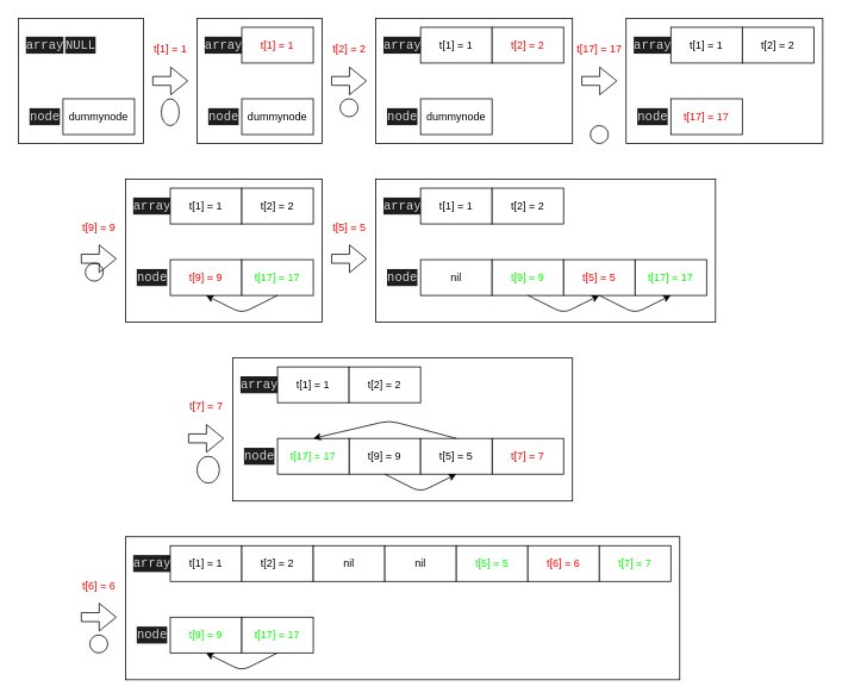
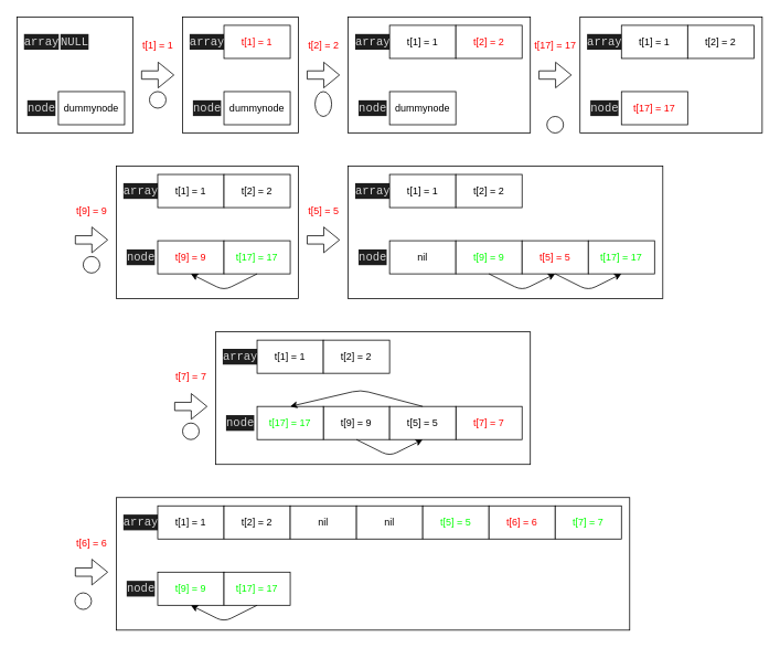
  <mxCell id="0" />
  <mxCell id="1" parent="0" />
  <mxCell id="2" value="dummynode" style="rounded=0;whiteSpace=wrap;html=1;" parent="1" vertex="1"><mxGeometry x="70" y="110" width="80" height="40" as="geometry" /></mxCell>
  <mxCell id="3" value="&lt;div style=&quot;color: rgb(212, 212, 212); background-color: rgb(30, 30, 30); font-family: Consolas, &amp;quot;Courier New&amp;quot;, monospace; font-size: 14px; line-height: 19px;&quot;&gt;array&lt;/div&gt;" style="text;html=1;strokeColor=none;fillColor=none;align=center;verticalAlign=middle;whiteSpace=wrap;rounded=0;" parent="1" vertex="1"><mxGeometry x="20" y="35" width="60" height="30" as="geometry" /></mxCell>
  <mxCell id="4" value="&lt;div style=&quot;color: rgb(212, 212, 212); background-color: rgb(30, 30, 30); font-family: Consolas, &amp;quot;Courier New&amp;quot;, monospace; font-size: 14px; line-height: 19px;&quot;&gt;&lt;div style=&quot;line-height: 19px;&quot;&gt;node&lt;/div&gt;&lt;/div&gt;" style="text;html=1;strokeColor=none;fillColor=none;align=center;verticalAlign=middle;whiteSpace=wrap;rounded=0;" parent="1" vertex="1"><mxGeometry x="20" y="115" width="60" height="30" as="geometry" /></mxCell>
  <mxCell id="5" value="&lt;div style=&quot;color: rgb(212, 212, 212); background-color: rgb(30, 30, 30); font-family: Consolas, &amp;quot;Courier New&amp;quot;, monospace; font-size: 14px; line-height: 19px;&quot;&gt;NULL&lt;/div&gt;" style="text;html=1;strokeColor=none;fillColor=none;align=center;verticalAlign=middle;whiteSpace=wrap;rounded=0;" parent="1" vertex="1"><mxGeometry x="60" y="35" width="60" height="30" as="geometry" /></mxCell>
  <mxCell id="6" value="&lt;div style=&quot;color: rgb(212, 212, 212); background-color: rgb(30, 30, 30); font-family: Consolas, &amp;quot;Courier New&amp;quot;, monospace; font-size: 14px; line-height: 19px;&quot;&gt;array&lt;/div&gt;" style="text;html=1;strokeColor=none;fillColor=none;align=center;verticalAlign=middle;whiteSpace=wrap;rounded=0;" parent="1" vertex="1"><mxGeometry x="220" y="35" width="60" height="30" as="geometry" /></mxCell>
  <mxCell id="7" value="&lt;div style=&quot;color: rgb(212, 212, 212); background-color: rgb(30, 30, 30); font-family: Consolas, &amp;quot;Courier New&amp;quot;, monospace; font-size: 14px; line-height: 19px;&quot;&gt;&lt;div style=&quot;line-height: 19px;&quot;&gt;node&lt;/div&gt;&lt;/div&gt;" style="text;html=1;strokeColor=none;fillColor=none;align=center;verticalAlign=middle;whiteSpace=wrap;rounded=0;" parent="1" vertex="1"><mxGeometry x="220" y="115" width="60" height="30" as="geometry" /></mxCell>
  <mxCell id="8" value="&lt;font color=&quot;#ff0000&quot;&gt;t[1] = 1&lt;/font&gt;" style="rounded=0;whiteSpace=wrap;html=1;" parent="1" vertex="1"><mxGeometry x="270" y="30" width="80" height="40" as="geometry" /></mxCell>
  <mxCell id="9" value="dummynode" style="rounded=0;whiteSpace=wrap;html=1;" parent="1" vertex="1"><mxGeometry x="270" y="110" width="80" height="40" as="geometry" /></mxCell>
  <mxCell id="10" value="&lt;div style=&quot;color: rgb(212, 212, 212); background-color: rgb(30, 30, 30); font-family: Consolas, &amp;quot;Courier New&amp;quot;, monospace; font-size: 14px; line-height: 19px;&quot;&gt;array&lt;/div&gt;" style="text;html=1;strokeColor=none;fillColor=none;align=center;verticalAlign=middle;whiteSpace=wrap;rounded=0;" parent="1" vertex="1"><mxGeometry x="420" y="35" width="60" height="30" as="geometry" /></mxCell>
  <mxCell id="11" value="&lt;div style=&quot;color: rgb(212, 212, 212); background-color: rgb(30, 30, 30); font-family: Consolas, &amp;quot;Courier New&amp;quot;, monospace; font-size: 14px; line-height: 19px;&quot;&gt;&lt;div style=&quot;line-height: 19px;&quot;&gt;node&lt;/div&gt;&lt;/div&gt;" style="text;html=1;strokeColor=none;fillColor=none;align=center;verticalAlign=middle;whiteSpace=wrap;rounded=0;" parent="1" vertex="1"><mxGeometry x="420" y="115" width="60" height="30" as="geometry" /></mxCell>
  <mxCell id="12" value="t[1] = 1" style="rounded=0;whiteSpace=wrap;html=1;" parent="1" vertex="1"><mxGeometry x="470" y="30" width="80" height="40" as="geometry" /></mxCell>
  <mxCell id="13" value="dummynode" style="rounded=0;whiteSpace=wrap;html=1;" parent="1" vertex="1"><mxGeometry x="470" y="110" width="80" height="40" as="geometry" /></mxCell>
  <mxCell id="14" value="&lt;font&gt;t[2] = 2&lt;/font&gt;" style="rounded=0;whiteSpace=wrap;html=1;fontColor=#FF0000;" parent="1" vertex="1"><mxGeometry x="550" y="30" width="80" height="40" as="geometry" /></mxCell>
  <mxCell id="15" value="&lt;div style=&quot;color: rgb(212, 212, 212); background-color: rgb(30, 30, 30); font-family: Consolas, &amp;quot;Courier New&amp;quot;, monospace; font-size: 14px; line-height: 19px;&quot;&gt;array&lt;/div&gt;" style="text;html=1;strokeColor=none;fillColor=none;align=center;verticalAlign=middle;whiteSpace=wrap;rounded=0;" parent="1" vertex="1"><mxGeometry x="700" y="35" width="60" height="30" as="geometry" /></mxCell>
  <mxCell id="16" value="&lt;div style=&quot;color: rgb(212, 212, 212); background-color: rgb(30, 30, 30); font-family: Consolas, &amp;quot;Courier New&amp;quot;, monospace; font-size: 14px; line-height: 19px;&quot;&gt;&lt;div style=&quot;line-height: 19px;&quot;&gt;node&lt;/div&gt;&lt;/div&gt;" style="text;html=1;strokeColor=none;fillColor=none;align=center;verticalAlign=middle;whiteSpace=wrap;rounded=0;" parent="1" vertex="1"><mxGeometry x="700" y="115" width="60" height="30" as="geometry" /></mxCell>
  <mxCell id="17" value="t[1] = 1" style="rounded=0;whiteSpace=wrap;html=1;" parent="1" vertex="1"><mxGeometry x="750" y="30" width="80" height="40" as="geometry" /></mxCell>
  <mxCell id="18" value="&lt;font&gt;t[17] = 17&lt;/font&gt;" style="rounded=0;whiteSpace=wrap;html=1;fontColor=#FF0000;" parent="1" vertex="1"><mxGeometry x="750" y="110" width="80" height="40" as="geometry" /></mxCell>
  <mxCell id="19" value="t[2] = 2" style="rounded=0;whiteSpace=wrap;html=1;" parent="1" vertex="1"><mxGeometry x="830" y="30" width="80" height="40" as="geometry" /></mxCell>
  <mxCell id="20" value="&lt;div style=&quot;color: rgb(212, 212, 212); background-color: rgb(30, 30, 30); font-family: Consolas, &amp;quot;Courier New&amp;quot;, monospace; font-size: 14px; line-height: 19px;&quot;&gt;array&lt;/div&gt;" style="text;html=1;strokeColor=none;fillColor=none;align=center;verticalAlign=middle;whiteSpace=wrap;rounded=0;" parent="1" vertex="1"><mxGeometry x="140" y="215" width="60" height="30" as="geometry" /></mxCell>
  <mxCell id="21" value="&lt;div style=&quot;color: rgb(212, 212, 212); background-color: rgb(30, 30, 30); font-family: Consolas, &amp;quot;Courier New&amp;quot;, monospace; font-size: 14px; line-height: 19px;&quot;&gt;&lt;div style=&quot;line-height: 19px;&quot;&gt;node&lt;/div&gt;&lt;/div&gt;" style="text;html=1;strokeColor=none;fillColor=none;align=center;verticalAlign=middle;whiteSpace=wrap;rounded=0;" parent="1" vertex="1"><mxGeometry x="140" y="295" width="60" height="30" as="geometry" /></mxCell>
  <mxCell id="22" value="t[1] = 1" style="rounded=0;whiteSpace=wrap;html=1;" parent="1" vertex="1"><mxGeometry x="190" y="210" width="80" height="40" as="geometry" /></mxCell>
  <mxCell id="23" value="&lt;font color=&quot;#ff0000&quot;&gt;t[9] = 9&lt;/font&gt;" style="rounded=0;whiteSpace=wrap;html=1;" parent="1" vertex="1"><mxGeometry x="190" y="290" width="80" height="40" as="geometry" /></mxCell>
  <mxCell id="24" value="t[2] = 2" style="rounded=0;whiteSpace=wrap;html=1;" parent="1" vertex="1"><mxGeometry x="270" y="210" width="80" height="40" as="geometry" /></mxCell>
  <mxCell id="25" value="&lt;font color=&quot;#00ff00&quot;&gt;t[17] = 17&lt;/font&gt;" style="rounded=0;whiteSpace=wrap;html=1;" parent="1" vertex="1"><mxGeometry x="270" y="290" width="80" height="40" as="geometry" /></mxCell>
  <mxCell id="26" value="&lt;div style=&quot;color: rgb(212, 212, 212); background-color: rgb(30, 30, 30); font-family: Consolas, &amp;quot;Courier New&amp;quot;, monospace; font-size: 14px; line-height: 19px;&quot;&gt;array&lt;/div&gt;" style="text;html=1;strokeColor=none;fillColor=none;align=center;verticalAlign=middle;whiteSpace=wrap;rounded=0;" parent="1" vertex="1"><mxGeometry x="420" y="215" width="60" height="30" as="geometry" /></mxCell>
  <mxCell id="27" value="&lt;div style=&quot;color: rgb(212, 212, 212); background-color: rgb(30, 30, 30); font-family: Consolas, &amp;quot;Courier New&amp;quot;, monospace; font-size: 14px; line-height: 19px;&quot;&gt;&lt;div style=&quot;line-height: 19px;&quot;&gt;node&lt;/div&gt;&lt;/div&gt;" style="text;html=1;strokeColor=none;fillColor=none;align=center;verticalAlign=middle;whiteSpace=wrap;rounded=0;" parent="1" vertex="1"><mxGeometry x="420" y="295" width="60" height="30" as="geometry" /></mxCell>
  <mxCell id="28" value="t[1] = 1" style="rounded=0;whiteSpace=wrap;html=1;" parent="1" vertex="1"><mxGeometry x="470" y="210" width="80" height="40" as="geometry" /></mxCell>
  <mxCell id="29" value="nil" style="rounded=0;whiteSpace=wrap;html=1;" parent="1" vertex="1"><mxGeometry x="470" y="290" width="80" height="40" as="geometry" /></mxCell>
  <mxCell id="30" value="t[2] = 2" style="rounded=0;whiteSpace=wrap;html=1;" parent="1" vertex="1"><mxGeometry x="550" y="210" width="80" height="40" as="geometry" /></mxCell>
  <mxCell id="31" value="t[9] = 9" style="rounded=0;whiteSpace=wrap;html=1;fontColor=#00FF00;" parent="1" vertex="1"><mxGeometry x="550" y="290" width="80" height="40" as="geometry" /></mxCell>
  <mxCell id="32" value="&lt;font color=&quot;#ff0000&quot;&gt;t[5] = 5&lt;/font&gt;" style="rounded=0;whiteSpace=wrap;html=1;" parent="1" vertex="1"><mxGeometry x="630" y="290" width="80" height="40" as="geometry" /></mxCell>
  <mxCell id="33" value="t[17] = 17" style="rounded=0;whiteSpace=wrap;html=1;fontColor=#00FF00;" parent="1" vertex="1"><mxGeometry x="710" y="290" width="80" height="40" as="geometry" /></mxCell>
  <mxCell id="34" value="&lt;div style=&quot;color: rgb(212, 212, 212); background-color: rgb(30, 30, 30); font-family: Consolas, &amp;quot;Courier New&amp;quot;, monospace; font-size: 14px; line-height: 19px;&quot;&gt;array&lt;/div&gt;" style="text;html=1;strokeColor=none;fillColor=none;align=center;verticalAlign=middle;whiteSpace=wrap;rounded=0;" parent="1" vertex="1"><mxGeometry x="260" y="415" width="60" height="30" as="geometry" /></mxCell>
  <mxCell id="35" value="&lt;div style=&quot;color: rgb(212, 212, 212); background-color: rgb(30, 30, 30); font-family: Consolas, &amp;quot;Courier New&amp;quot;, monospace; font-size: 14px; line-height: 19px;&quot;&gt;&lt;div style=&quot;line-height: 19px;&quot;&gt;node&lt;/div&gt;&lt;/div&gt;" style="text;html=1;strokeColor=none;fillColor=none;align=center;verticalAlign=middle;whiteSpace=wrap;rounded=0;" parent="1" vertex="1"><mxGeometry x="260" y="495" width="60" height="30" as="geometry" /></mxCell>
  <mxCell id="36" value="t[1] = 1" style="rounded=0;whiteSpace=wrap;html=1;" parent="1" vertex="1"><mxGeometry x="310" y="410" width="80" height="40" as="geometry" /></mxCell>
  <mxCell id="37" value="t[7] = 7" style="rounded=0;whiteSpace=wrap;html=1;fontColor=#FF0000;" parent="1" vertex="1"><mxGeometry x="550" y="490" width="80" height="40" as="geometry" /></mxCell>
  <mxCell id="38" value="t[2] = 2" style="rounded=0;whiteSpace=wrap;html=1;" parent="1" vertex="1"><mxGeometry x="390" y="410" width="80" height="40" as="geometry" /></mxCell>
  <mxCell id="39" value="t[9] = 9" style="rounded=0;whiteSpace=wrap;html=1;" parent="1" vertex="1"><mxGeometry x="390" y="490" width="80" height="40" as="geometry" /></mxCell>
  <mxCell id="40" value="t[5] = 5" style="rounded=0;whiteSpace=wrap;html=1;" parent="1" vertex="1"><mxGeometry x="470" y="490" width="80" height="40" as="geometry" /></mxCell>
  <mxCell id="41" value="t[17] = 17" style="rounded=0;whiteSpace=wrap;html=1;fontColor=#00FF00;" parent="1" vertex="1"><mxGeometry x="310" y="490" width="80" height="40" as="geometry" /></mxCell>
  <mxCell id="42" value="" style="endArrow=classic;html=1;entryX=0.5;entryY=1;entryDx=0;entryDy=0;" parent="1" target="23" edge="1"><mxGeometry width="50" height="50" relative="1" as="geometry"><mxPoint x="310" y="330" as="sourcePoint" /><mxPoint x="360" y="280" as="targetPoint" /><Array as="points"><mxPoint x="270" y="350" /></Array></mxGeometry></mxCell>
  <mxCell id="43" value="" style="endArrow=classic;html=1;exitX=0.5;exitY=1;exitDx=0;exitDy=0;entryX=0.5;entryY=1;entryDx=0;entryDy=0;" parent="1" source="31" target="32" edge="1"><mxGeometry width="50" height="50" relative="1" as="geometry"><mxPoint x="510" y="370" as="sourcePoint" /><mxPoint x="560" y="320" as="targetPoint" /><Array as="points"><mxPoint x="630" y="350" /></Array></mxGeometry></mxCell>
  <mxCell id="44" value="" style="endArrow=classic;html=1;exitX=0.5;exitY=1;exitDx=0;exitDy=0;entryX=0.5;entryY=1;entryDx=0;entryDy=0;" parent="1" source="39" target="40" edge="1"><mxGeometry width="50" height="50" relative="1" as="geometry"><mxPoint x="600" y="510" as="sourcePoint" /><mxPoint x="650" y="460" as="targetPoint" /><Array as="points"><mxPoint x="470" y="550" /></Array></mxGeometry></mxCell>
  <mxCell id="45" value="" style="rounded=0;whiteSpace=wrap;html=1;fillColor=none;" parent="1" vertex="1"><mxGeometry x="20" y="20" width="140" height="140" as="geometry" /></mxCell>
  <mxCell id="46" value="" style="rounded=0;whiteSpace=wrap;html=1;fillColor=none;" parent="1" vertex="1"><mxGeometry x="420" y="20" width="220" height="140" as="geometry" /></mxCell>
  <mxCell id="47" value="" style="rounded=0;whiteSpace=wrap;html=1;fillColor=none;" parent="1" vertex="1"><mxGeometry x="700" y="20" width="220" height="140" as="geometry" /></mxCell>
  <mxCell id="48" value="" style="rounded=0;whiteSpace=wrap;html=1;fillColor=none;" parent="1" vertex="1"><mxGeometry x="140" y="200" width="220" height="160" as="geometry" /></mxCell>
  <mxCell id="49" value="" style="rounded=0;whiteSpace=wrap;html=1;fillColor=none;" parent="1" vertex="1"><mxGeometry x="420" y="200" width="380" height="160" as="geometry" /></mxCell>
  <mxCell id="50" value="" style="rounded=0;whiteSpace=wrap;html=1;fillColor=none;" parent="1" vertex="1"><mxGeometry x="260" y="400" width="380" height="160" as="geometry" /></mxCell>
  <mxCell id="51" value="" style="shape=flexArrow;endArrow=classic;html=1;" parent="1" edge="1"><mxGeometry width="50" height="50" relative="1" as="geometry"><mxPoint x="170" y="90" as="sourcePoint" /><mxPoint x="210" y="90" as="targetPoint" /></mxGeometry></mxCell>
  <mxCell id="52" value="&lt;font color=&quot;#ff0000&quot;&gt;t[1] = 1&lt;/font&gt;" style="text;html=1;align=center;verticalAlign=middle;resizable=0;points=[];autosize=1;strokeColor=none;fillColor=none;" parent="1" vertex="1"><mxGeometry x="160" y="40" width="60" height="30" as="geometry" /></mxCell>
  <mxCell id="53" value="" style="rounded=0;whiteSpace=wrap;html=1;fillColor=none;" parent="1" vertex="1"><mxGeometry x="220" y="20" width="140" height="140" as="geometry" /></mxCell>
  <mxCell id="54" value="" style="shape=flexArrow;endArrow=classic;html=1;" parent="1" edge="1"><mxGeometry width="50" height="50" relative="1" as="geometry"><mxPoint x="370" y="90" as="sourcePoint" /><mxPoint x="410" y="90" as="targetPoint" /></mxGeometry></mxCell>
  <mxCell id="55" value="t[2] = 2" style="text;html=1;align=center;verticalAlign=middle;resizable=0;points=[];autosize=1;strokeColor=none;fillColor=none;fontColor=#FF0000;" parent="1" vertex="1"><mxGeometry x="360" y="40" width="60" height="30" as="geometry" /></mxCell>
  <mxCell id="56" value="" style="shape=flexArrow;endArrow=classic;html=1;" parent="1" edge="1"><mxGeometry width="50" height="50" relative="1" as="geometry"><mxPoint x="650" y="90" as="sourcePoint" /><mxPoint x="690" y="90" as="targetPoint" /></mxGeometry></mxCell>
  <mxCell id="57" value="t[17] = 17" style="text;html=1;align=center;verticalAlign=middle;resizable=0;points=[];autosize=1;strokeColor=none;fillColor=none;fontColor=#FF0000;" parent="1" vertex="1"><mxGeometry x="635" y="40" width="70" height="30" as="geometry" /></mxCell>
  <mxCell id="58" value="" style="shape=flexArrow;endArrow=classic;html=1;" parent="1" edge="1"><mxGeometry width="50" height="50" relative="1" as="geometry"><mxPoint x="370" y="289" as="sourcePoint" /><mxPoint x="410" y="289" as="targetPoint" /></mxGeometry></mxCell>
  <mxCell id="59" value="t[5] = 5" style="text;html=1;align=center;verticalAlign=middle;resizable=0;points=[];autosize=1;strokeColor=none;fillColor=none;fontColor=#FF0000;" parent="1" vertex="1"><mxGeometry x="360" y="239" width="60" height="30" as="geometry" /></mxCell>
  <mxCell id="60" value="" style="shape=flexArrow;endArrow=classic;html=1;" parent="1" edge="1"><mxGeometry width="50" height="50" relative="1" as="geometry"><mxPoint x="90" y="289" as="sourcePoint" /><mxPoint x="130" y="289" as="targetPoint" /></mxGeometry></mxCell>
  <mxCell id="61" value="t[9] = 9" style="text;html=1;align=center;verticalAlign=middle;resizable=0;points=[];autosize=1;strokeColor=none;fillColor=none;fontColor=#FF0000;" parent="1" vertex="1"><mxGeometry x="80" y="239" width="60" height="30" as="geometry" /></mxCell>
  <mxCell id="62" value="" style="shape=flexArrow;endArrow=classic;html=1;" parent="1" edge="1"><mxGeometry width="50" height="50" relative="1" as="geometry"><mxPoint x="210" y="490" as="sourcePoint" /><mxPoint x="250" y="490" as="targetPoint" /></mxGeometry></mxCell>
  <mxCell id="63" value="t[7] = 7" style="text;html=1;align=center;verticalAlign=middle;resizable=0;points=[];autosize=1;strokeColor=none;fillColor=none;fontColor=#FF0000;" parent="1" vertex="1"><mxGeometry x="200" y="439" width="60" height="30" as="geometry" /></mxCell>
- <mxCell id="64" value="1" style="ellipse;whiteSpace=wrap;html=1;aspect=fixed;labelBackgroundColor=none;fontColor=#FFFFFF;fillColor=none;" parent="1" vertex="1"><mxGeometry x="180" y="110" width="20" height="30" as="geometry" /></mxCell>
- <mxCell id="65" value="2" style="ellipse;whiteSpace=wrap;html=1;aspect=fixed;labelBackgroundColor=none;fontColor=#FFFFFF;fillColor=none;" parent="1" vertex="1"><mxGeometry x="380" y="110" width="20" height="20" as="geometry" /></mxCell>
+ <mxCell id="64" value="1" style="ellipse;whiteSpace=wrap;html=1;aspect=fixed;labelBackgroundColor=none;fontColor=#FFFFFF;fillColor=none;" parent="1" vertex="1"><mxGeometry x="180" y="110" width="20" height="20" as="geometry" /></mxCell>
+ <mxCell id="65" value="2" style="ellipse;whiteSpace=wrap;html=1;aspect=fixed;labelBackgroundColor=none;fontColor=#FFFFFF;fillColor=none;" parent="1" vertex="1"><mxGeometry x="380" y="110" width="20" height="30" as="geometry" /></mxCell>
  <mxCell id="66" value="3" style="ellipse;whiteSpace=wrap;html=1;aspect=fixed;labelBackgroundColor=none;fontColor=#FFFFFF;fillColor=none;" parent="1" vertex="1"><mxGeometry x="660" y="140" width="20" height="20" as="geometry" /></mxCell>
- <mxCell id="67" value="4" style="ellipse;whiteSpace=wrap;html=1;aspect=fixed;labelBackgroundColor=none;fontColor=#FFFFFF;fillColor=none;" parent="1" vertex="1"><mxGeometry x="95" y="294" width="20" height="20" as="geometry" /></mxCell>
- <mxCell id="68" value="6" style="ellipse;whiteSpace=wrap;html=1;aspect=fixed;labelBackgroundColor=none;fontColor=#FFFFFF;fillColor=none;" vertex="1" parent="1"><mxGeometry x="220" y="510" width="25" height="30" as="geometry" /></mxCell>
+ <mxCell id="67" value="4" style="ellipse;whiteSpace=wrap;html=1;aspect=fixed;labelBackgroundColor=none;fontColor=#FFFFFF;fillColor=none;" parent="1" vertex="1"><mxGeometry x="100" y="309" width="20" height="20" as="geometry" /></mxCell>
+ <mxCell id="68" value="6" style="ellipse;whiteSpace=wrap;html=1;aspect=fixed;labelBackgroundColor=none;fontColor=#FFFFFF;fillColor=none;" vertex="1" parent="1"><mxGeometry x="220" y="510" width="20" height="20" as="geometry" /></mxCell>
  <mxCell id="69" value="" style="endArrow=classic;html=1;exitX=0.5;exitY=1;exitDx=0;exitDy=0;entryX=0.5;entryY=1;entryDx=0;entryDy=0;" edge="1" parent="1"><mxGeometry width="50" height="50" relative="1" as="geometry"><mxPoint x="670" y="330" as="sourcePoint" /><mxPoint x="750" y="330" as="targetPoint" /><Array as="points"><mxPoint x="710" y="350" /></Array></mxGeometry></mxCell>
  <mxCell id="70" value="&lt;div style=&quot;color: rgb(212, 212, 212); background-color: rgb(30, 30, 30); font-family: Consolas, &amp;quot;Courier New&amp;quot;, monospace; font-size: 14px; line-height: 19px;&quot;&gt;array&lt;/div&gt;" style="text;html=1;strokeColor=none;fillColor=none;align=center;verticalAlign=middle;whiteSpace=wrap;rounded=0;" vertex="1" parent="1"><mxGeometry x="140" y="615" width="60" height="30" as="geometry" /></mxCell>
  <mxCell id="71" value="&lt;div style=&quot;color: rgb(212, 212, 212); background-color: rgb(30, 30, 30); font-family: Consolas, &amp;quot;Courier New&amp;quot;, monospace; font-size: 14px; line-height: 19px;&quot;&gt;&lt;div style=&quot;line-height: 19px;&quot;&gt;node&lt;/div&gt;&lt;/div&gt;" style="text;html=1;strokeColor=none;fillColor=none;align=center;verticalAlign=middle;whiteSpace=wrap;rounded=0;" vertex="1" parent="1"><mxGeometry x="140" y="695" width="60" height="30" as="geometry" /></mxCell>
  <mxCell id="72" value="t[1] = 1" style="rounded=0;whiteSpace=wrap;html=1;" vertex="1" parent="1"><mxGeometry x="190" y="610" width="80" height="40" as="geometry" /></mxCell>
  <mxCell id="73" value="t[2] = 2" style="rounded=0;whiteSpace=wrap;html=1;" vertex="1" parent="1"><mxGeometry x="270" y="610" width="80" height="40" as="geometry" /></mxCell>
  <mxCell id="74" value="&lt;font color=&quot;#00ff00&quot;&gt;t[9] = 9&lt;/font&gt;" style="rounded=0;whiteSpace=wrap;html=1;" vertex="1" parent="1"><mxGeometry x="190" y="690" width="80" height="40" as="geometry" /></mxCell>
  <mxCell id="75" value="t[17] = 17" style="rounded=0;whiteSpace=wrap;html=1;fontColor=#00FF00;" vertex="1" parent="1"><mxGeometry x="270" y="690" width="80" height="40" as="geometry" /></mxCell>
  <mxCell id="76" value="" style="rounded=0;whiteSpace=wrap;html=1;fillColor=none;" vertex="1" parent="1"><mxGeometry x="140" y="600" width="620" height="160" as="geometry" /></mxCell>
  <mxCell id="77" value="nil" style="rounded=0;whiteSpace=wrap;html=1;" vertex="1" parent="1"><mxGeometry x="350" y="610" width="80" height="40" as="geometry" /></mxCell>
  <mxCell id="78" value="nil" style="rounded=0;whiteSpace=wrap;html=1;" vertex="1" parent="1"><mxGeometry x="430" y="610" width="80" height="40" as="geometry" /></mxCell>
  <mxCell id="79" value="&lt;font color=&quot;#00ff00&quot;&gt;t[5] = 5&lt;/font&gt;" style="rounded=0;whiteSpace=wrap;html=1;" vertex="1" parent="1"><mxGeometry x="510" y="610" width="80" height="40" as="geometry" /></mxCell>
  <mxCell id="80" value="&lt;span style=&quot;color: rgb(255, 0, 0);&quot;&gt;t[6] = 6&lt;/span&gt;" style="rounded=0;whiteSpace=wrap;html=1;fontColor=#00FF00;" vertex="1" parent="1"><mxGeometry x="590" y="610" width="80" height="40" as="geometry" /></mxCell>
  <mxCell id="81" value="&lt;span style=&quot;color: rgb(0, 255, 0);&quot;&gt;t[7] = 7&lt;/span&gt;" style="rounded=0;whiteSpace=wrap;html=1;fontColor=#FF0000;" vertex="1" parent="1"><mxGeometry x="670" y="610" width="80" height="40" as="geometry" /></mxCell>
  <mxCell id="82" value="" style="endArrow=classic;html=1;fontColor=#00FF00;exitX=0.5;exitY=1;exitDx=0;exitDy=0;entryX=0.5;entryY=1;entryDx=0;entryDy=0;" edge="1" parent="1" source="75" target="74"><mxGeometry width="50" height="50" relative="1" as="geometry"><mxPoint x="450" y="610" as="sourcePoint" /><mxPoint x="500" y="560" as="targetPoint" /><Array as="points"><mxPoint x="270" y="750" /></Array></mxGeometry></mxCell>
  <mxCell id="83" value="" style="shape=flexArrow;endArrow=classic;html=1;" edge="1" parent="1"><mxGeometry width="50" height="50" relative="1" as="geometry"><mxPoint x="90" y="690" as="sourcePoint" /><mxPoint x="130" y="690" as="targetPoint" /></mxGeometry></mxCell>
  <mxCell id="84" value="t[6] = 6" style="text;html=1;align=center;verticalAlign=middle;resizable=0;points=[];autosize=1;strokeColor=none;fillColor=none;fontColor=#FF0000;" vertex="1" parent="1"><mxGeometry x="80" y="640" width="60" height="30" as="geometry" /></mxCell>
- <mxCell id="85" value="7" style="ellipse;whiteSpace=wrap;html=1;aspect=fixed;labelBackgroundColor=none;fontColor=#FFFFFF;fillColor=none;" vertex="1" parent="1"><mxGeometry x="100" y="710" width="20" height="20" as="geometry" /></mxCell>
+ <mxCell id="85" value="7" style="ellipse;whiteSpace=wrap;html=1;aspect=fixed;labelBackgroundColor=none;fontColor=#FFFFFF;fillColor=none;" vertex="1" parent="1"><mxGeometry x="90" y="715" width="20" height="20" as="geometry" /></mxCell>
  <mxCell id="86" value="" style="endArrow=classic;html=1;fontColor=#00FF00;exitX=0.5;exitY=0;exitDx=0;exitDy=0;entryX=0.5;entryY=0;entryDx=0;entryDy=0;" edge="1" parent="1" source="40" target="41"><mxGeometry width="50" height="50" relative="1" as="geometry"><mxPoint x="415" y="440" as="sourcePoint" /><mxPoint x="465" y="390" as="targetPoint" /><Array as="points"><mxPoint x="435" y="470" /></Array></mxGeometry></mxCell>
